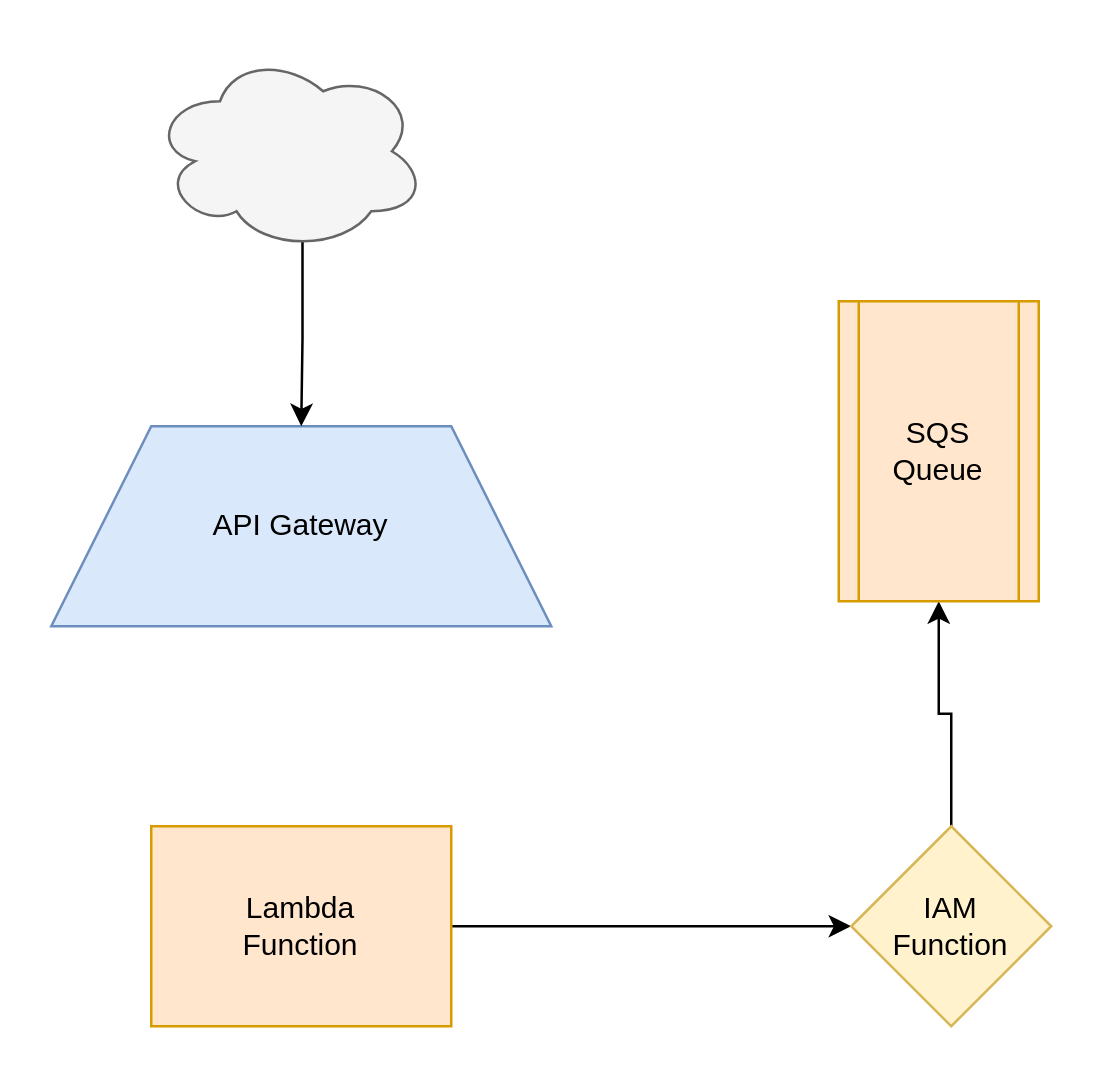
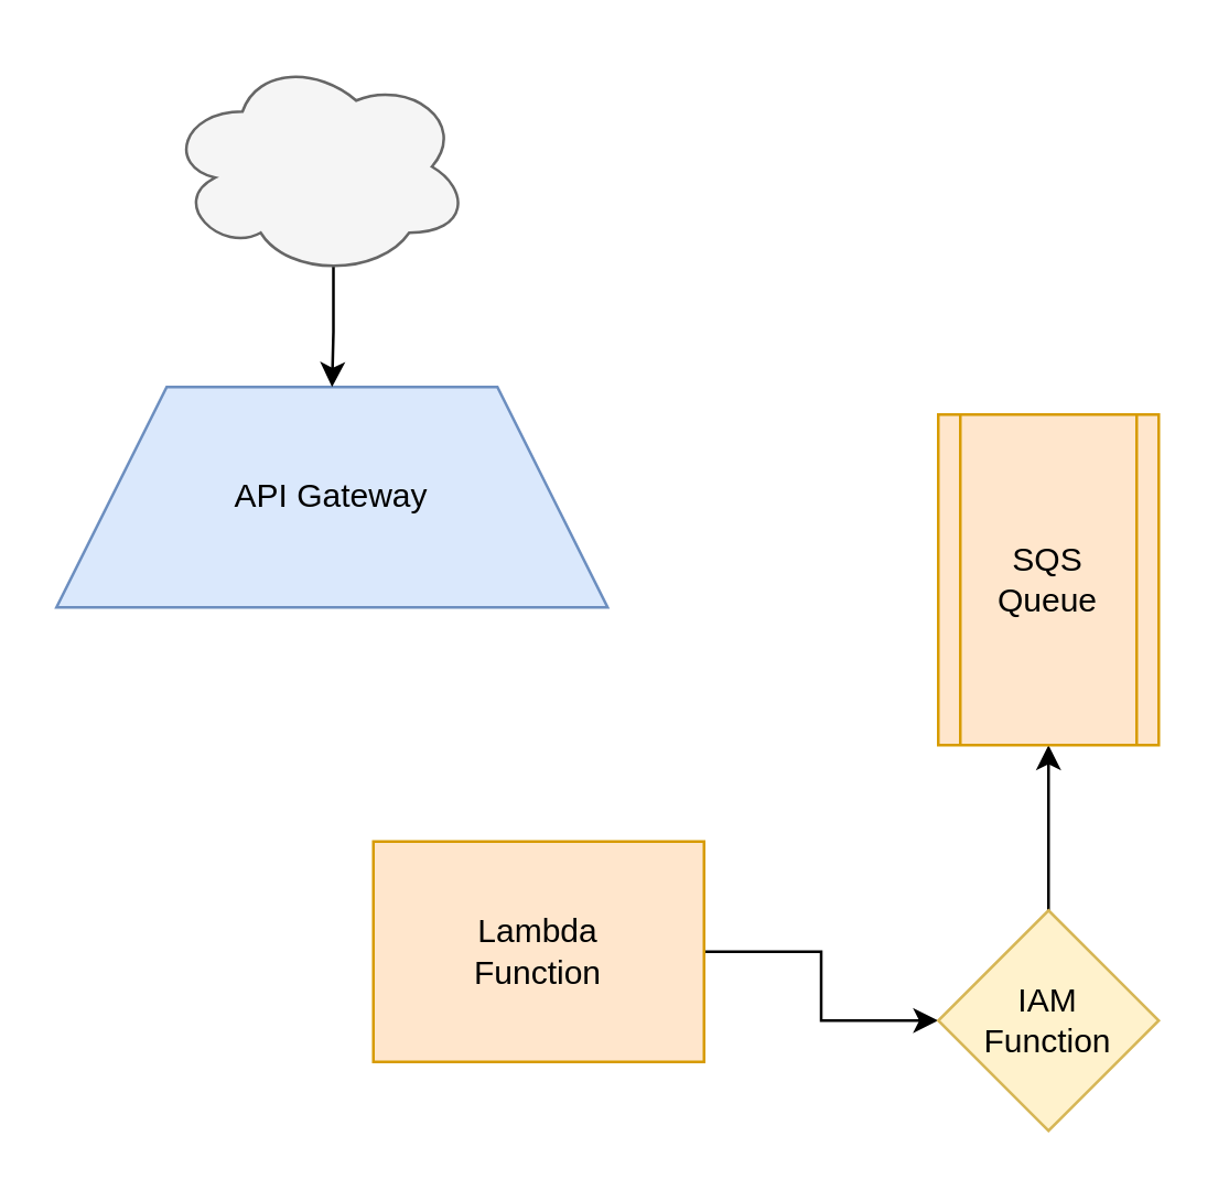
  <mxCell id="0" />
  <mxCell id="1" parent="0" />
- <mxCell id="2" value="API Gateway" style="shape=trapezoid;perimeter=trapezoidPerimeter;whiteSpace=wrap;html=1;fillColor=#dae8fc;strokeColor=#6c8ebf;" vertex="1" parent="1"><mxGeometry x="20" y="170" width="200" height="80" as="geometry" /></mxCell>
+ <mxCell id="2" value="API Gateway" style="shape=trapezoid;perimeter=trapezoidPerimeter;whiteSpace=wrap;html=1;fillColor=#dae8fc;strokeColor=#6c8ebf;" vertex="1" parent="1"><mxGeometry x="20" y="140" width="200" height="80" as="geometry" /></mxCell>
  <mxCell id="3" style="edgeStyle=orthogonalEdgeStyle;rounded=0;orthogonalLoop=1;jettySize=auto;html=1;exitX=1;exitY=0.5;exitDx=0;exitDy=0;entryX=0;entryY=0.5;entryDx=0;entryDy=0;" edge="1" parent="1" source="4" target="8"><mxGeometry relative="1" as="geometry" /></mxCell>
- <mxCell id="4" value="Lambda&lt;br&gt;Function" style="rounded=0;whiteSpace=wrap;html=1;fillColor=#ffe6cc;strokeColor=#d79b00;" vertex="1" parent="1"><mxGeometry x="60" y="330" width="120" height="80" as="geometry" /></mxCell>
+ <mxCell id="4" value="Lambda&lt;br&gt;Function" style="rounded=0;whiteSpace=wrap;html=1;fillColor=#ffe6cc;strokeColor=#d79b00;" vertex="1" parent="1"><mxGeometry x="135" y="305" width="120" height="80" as="geometry" /></mxCell>
  <mxCell id="5" style="edgeStyle=orthogonalEdgeStyle;rounded=0;orthogonalLoop=1;jettySize=auto;html=1;exitX=0.55;exitY=0.95;exitDx=0;exitDy=0;exitPerimeter=0;entryX=0.5;entryY=0;entryDx=0;entryDy=0;" edge="1" parent="1" source="6" target="2"><mxGeometry relative="1" as="geometry" /></mxCell>
  <mxCell id="6" value="" style="ellipse;shape=cloud;whiteSpace=wrap;html=1;fillColor=#f5f5f5;strokeColor=#666666;fontColor=#333333;" vertex="1" parent="1"><mxGeometry x="60" y="20" width="110" height="80" as="geometry" /></mxCell>
  <mxCell id="7" style="edgeStyle=orthogonalEdgeStyle;rounded=0;orthogonalLoop=1;jettySize=auto;html=1;exitX=0.5;exitY=0;exitDx=0;exitDy=0;entryX=0.5;entryY=1;entryDx=0;entryDy=0;startArrow=none;startFill=0;" edge="1" parent="1" source="8" target="9"><mxGeometry relative="1" as="geometry" /></mxCell>
  <mxCell id="8" value="IAM&lt;br&gt;Function" style="rhombus;whiteSpace=wrap;html=1;fillColor=#fff2cc;strokeColor=#d6b656;" vertex="1" parent="1"><mxGeometry x="340" y="330" width="80" height="80" as="geometry" /></mxCell>
- <mxCell id="9" value="SQS&lt;br&gt;Queue" style="shape=process;whiteSpace=wrap;html=1;backgroundOutline=1;fillColor=#ffe6cc;strokeColor=#d79b00;" vertex="1" parent="1"><mxGeometry x="335" y="120" width="80" height="120" as="geometry" /></mxCell>
+ <mxCell id="9" value="SQS&lt;br&gt;Queue" style="shape=process;whiteSpace=wrap;html=1;backgroundOutline=1;fillColor=#ffe6cc;strokeColor=#d79b00;" vertex="1" parent="1"><mxGeometry x="340" y="150" width="80" height="120" as="geometry" /></mxCell>
